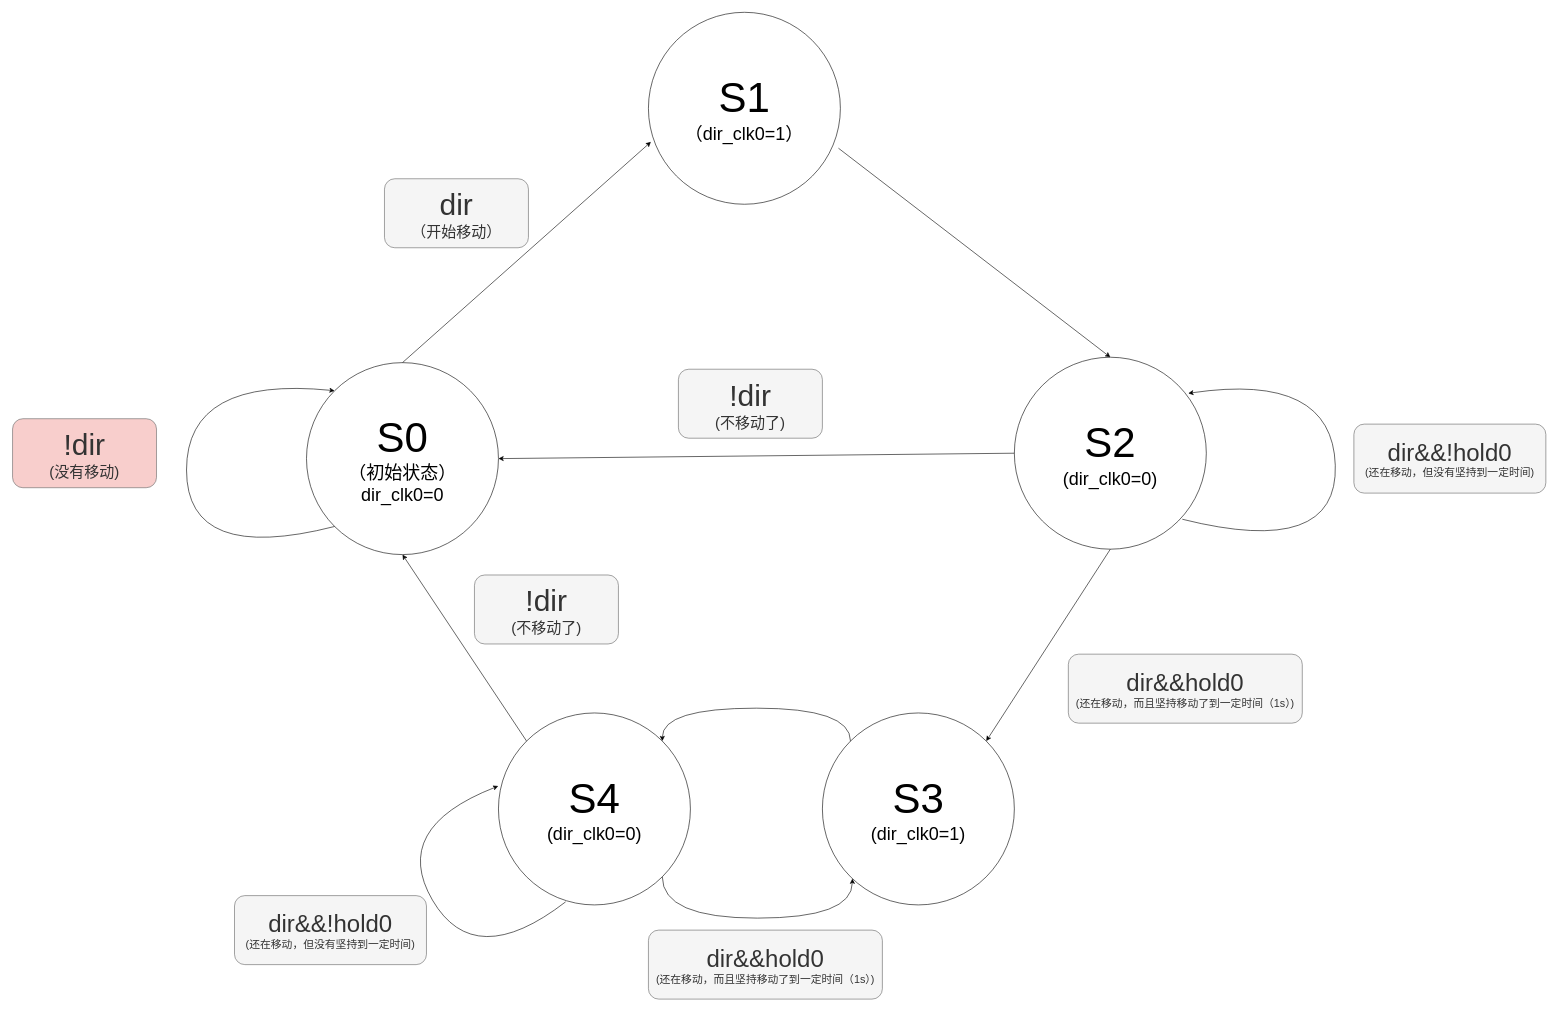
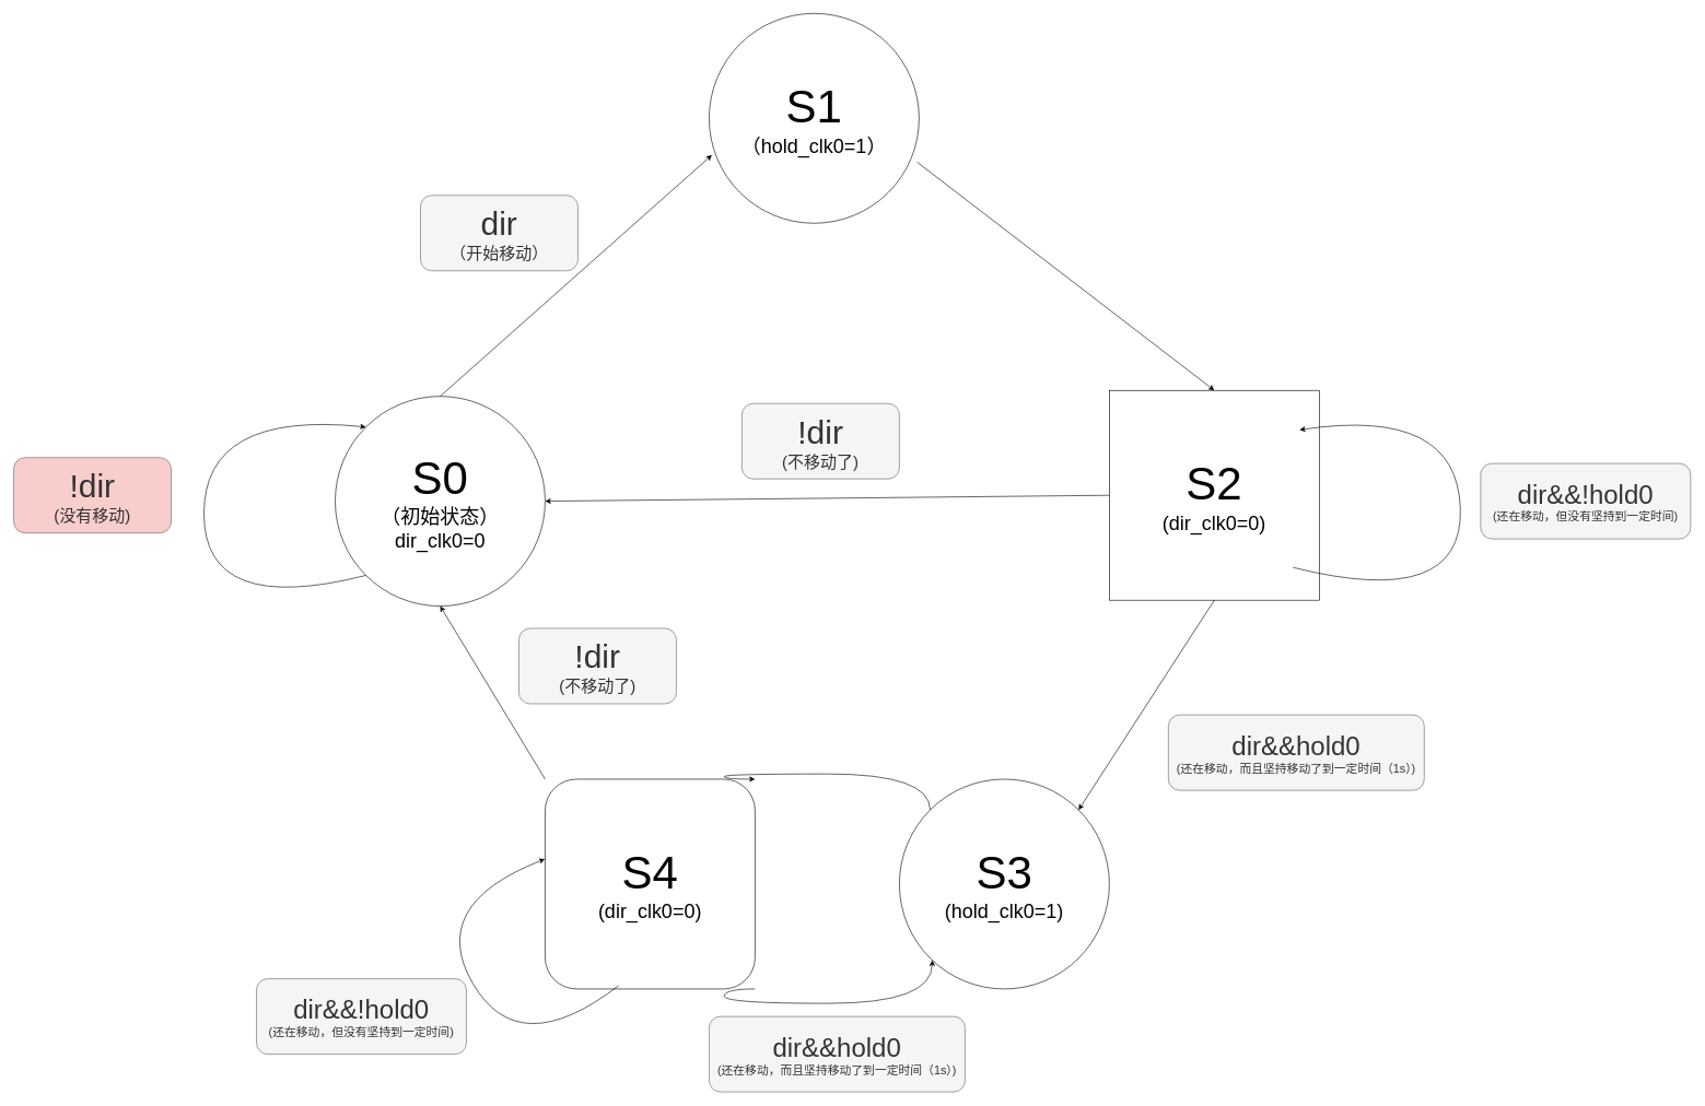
  <mxCell id="0" />
  <mxCell id="1" parent="0" />
  <mxCell id="2" value="&lt;font&gt;&lt;font&gt;&lt;font style=&quot;font-size: 70px&quot;&gt;S0&lt;/font&gt;&lt;br&gt;&lt;/font&gt;&lt;font style=&quot;font-size: 30px&quot;&gt;（初始状态）&lt;br&gt;&lt;/font&gt;&lt;font style=&quot;font-size: 30px&quot;&gt;dir_clk0=0&lt;/font&gt;&lt;br&gt;&lt;/font&gt;" style="ellipse;whiteSpace=wrap;html=1;aspect=fixed;" vertex="1" parent="1"><mxGeometry x="510" y="604" width="320" height="320" as="geometry" /></mxCell>
- <mxCell id="3" value="&lt;font&gt;&lt;font&gt;&lt;font style=&quot;font-size: 70px&quot;&gt;S1&lt;/font&gt;&lt;br&gt;&lt;/font&gt;&lt;font style=&quot;font-size: 30px&quot;&gt;（dir_clk0=1）&lt;/font&gt;&lt;br&gt;&lt;/font&gt;" style="ellipse;whiteSpace=wrap;html=1;aspect=fixed;" vertex="1" parent="1"><mxGeometry x="1080" y="20" width="320" height="320" as="geometry" /></mxCell>
- <mxCell id="4" value="&lt;font&gt;&lt;font style=&quot;font-size: 70px&quot;&gt;S3&lt;br&gt;&lt;/font&gt;&lt;font style=&quot;font-size: 30px&quot;&gt;(dir_clk0=1)&lt;/font&gt;&lt;br&gt;&lt;/font&gt;" style="ellipse;whiteSpace=wrap;html=1;aspect=fixed;" vertex="1" parent="1"><mxGeometry x="1370" y="1188" width="320" height="320" as="geometry" /></mxCell>
- <mxCell id="5" value="&lt;font&gt;&lt;font style=&quot;font-size: 70px&quot;&gt;S4&lt;br&gt;&lt;/font&gt;&lt;font style=&quot;font-size: 30px&quot;&gt;(dir_clk0=0)&lt;/font&gt;&lt;br&gt;&lt;/font&gt;" style="ellipse;whiteSpace=wrap;html=1;aspect=fixed;" vertex="1" parent="1"><mxGeometry x="830" y="1188" width="320" height="320" as="geometry" /></mxCell>
- <mxCell id="6" value="&lt;font&gt;&lt;font style=&quot;font-size: 70px&quot;&gt;S2&lt;br&gt;&lt;/font&gt;&lt;font style=&quot;font-size: 30px&quot;&gt;(dir_clk0=0)&lt;/font&gt;&lt;br&gt;&lt;/font&gt;" style="ellipse;whiteSpace=wrap;html=1;aspect=fixed;" vertex="1" parent="1"><mxGeometry x="1690" y="595" width="320" height="320" as="geometry" /></mxCell>
+ <mxCell id="3" value="&lt;font&gt;&lt;font&gt;&lt;font style=&quot;font-size: 70px&quot;&gt;S1&lt;/font&gt;&lt;br&gt;&lt;/font&gt;&lt;font style=&quot;font-size: 30px&quot;&gt;（hold_clk0=1）&lt;/font&gt;&lt;br&gt;&lt;/font&gt;" style="ellipse;whiteSpace=wrap;html=1;aspect=fixed;" vertex="1" parent="1"><mxGeometry x="1080" y="20" width="320" height="320" as="geometry" /></mxCell>
+ <mxCell id="4" value="&lt;font&gt;&lt;font style=&quot;font-size: 70px&quot;&gt;S3&lt;br&gt;&lt;/font&gt;&lt;font style=&quot;font-size: 30px&quot;&gt;(hold_clk0=1)&lt;/font&gt;&lt;br&gt;&lt;/font&gt;" style="ellipse;whiteSpace=wrap;html=1;aspect=fixed;" vertex="1" parent="1"><mxGeometry x="1370" y="1188" width="320" height="320" as="geometry" /></mxCell>
+ <mxCell id="5" value="&lt;font&gt;&lt;font style=&quot;font-size: 70px&quot;&gt;S4&lt;br&gt;&lt;/font&gt;&lt;font style=&quot;font-size: 30px&quot;&gt;(dir_clk0=0)&lt;/font&gt;&lt;br&gt;&lt;/font&gt;" style="whiteSpace=wrap;html=1;aspect=fixed;rounded=1;" vertex="1" parent="1"><mxGeometry x="830" y="1188" width="320" height="320" as="geometry" /></mxCell>
+ <mxCell id="6" value="&lt;font&gt;&lt;font style=&quot;font-size: 70px&quot;&gt;S2&lt;br&gt;&lt;/font&gt;&lt;font style=&quot;font-size: 30px&quot;&gt;(dir_clk0=0)&lt;/font&gt;&lt;br&gt;&lt;/font&gt;" style="whiteSpace=wrap;html=1;aspect=fixed;rounded=0;" vertex="1" parent="1"><mxGeometry x="1690" y="595" width="320" height="320" as="geometry" /></mxCell>
  <mxCell id="7" value="" style="curved=1;endArrow=classic;html=1;entryX=0;entryY=0;entryDx=0;entryDy=0;exitX=0;exitY=1;exitDx=0;exitDy=0;" edge="1" parent="1" source="2" target="2"><mxGeometry width="50" height="50" relative="1" as="geometry"><mxPoint x="506" y="866" as="sourcePoint" /><mxPoint x="516" y="666" as="targetPoint" /><Array as="points"><mxPoint x="310" y="940" /><mxPoint x="310" y="626" /></Array></mxGeometry></mxCell>
  <mxCell id="8" value="&lt;font&gt;&lt;span style=&quot;font-size: 50px&quot;&gt;!dir&lt;/span&gt;&lt;br&gt;&lt;font style=&quot;font-size: 25px&quot;&gt;(没有移动)&lt;/font&gt;&lt;br&gt;&lt;/font&gt;" style="rounded=1;whiteSpace=wrap;html=1;fillColor=#f8cecc;strokeColor=#666666;fontColor=#333333;" vertex="1" parent="1"><mxGeometry x="20" y="697.5" width="240" height="115" as="geometry" /></mxCell>
  <mxCell id="9" value="" style="endArrow=classic;html=1;entryX=0.013;entryY=0.675;entryDx=0;entryDy=0;entryPerimeter=0;exitX=0.5;exitY=0;exitDx=0;exitDy=0;" edge="1" parent="1" source="2" target="3"><mxGeometry width="50" height="50" relative="1" as="geometry"><mxPoint x="650" y="590" as="sourcePoint" /><mxPoint x="-10" y="2180" as="targetPoint" /></mxGeometry></mxCell>
  <mxCell id="10" value="&lt;font&gt;&lt;span style=&quot;font-size: 50px&quot;&gt;dir&lt;/span&gt;&lt;br&gt;&lt;span style=&quot;font-size: 25px&quot;&gt;（开始移动）&lt;/span&gt;&lt;br&gt;&lt;/font&gt;" style="rounded=1;whiteSpace=wrap;html=1;fillColor=#f5f5f5;strokeColor=#666666;fontColor=#333333;" vertex="1" parent="1"><mxGeometry x="640" y="297.5" width="240" height="115" as="geometry" /></mxCell>
  <mxCell id="11" value="" style="endArrow=classic;html=1;entryX=0.5;entryY=0;entryDx=0;entryDy=0;exitX=0.99;exitY=0.708;exitDx=0;exitDy=0;exitPerimeter=0;" edge="1" parent="1" source="3" target="6"><mxGeometry width="50" height="50" relative="1" as="geometry"><mxPoint x="-60" y="1580" as="sourcePoint" /><mxPoint x="-10" y="1530" as="targetPoint" /></mxGeometry></mxCell>
  <mxCell id="12" value="" style="endArrow=classic;html=1;entryX=1;entryY=0.5;entryDx=0;entryDy=0;exitX=0;exitY=0.5;exitDx=0;exitDy=0;" edge="1" parent="1" source="6" target="2"><mxGeometry width="50" height="50" relative="1" as="geometry"><mxPoint x="-60" y="1580" as="sourcePoint" /><mxPoint x="-10" y="1530" as="targetPoint" /></mxGeometry></mxCell>
  <mxCell id="13" value="&lt;font&gt;&lt;span style=&quot;font-size: 50px&quot;&gt;!dir&lt;/span&gt;&lt;br&gt;&lt;font style=&quot;font-size: 25px&quot;&gt;(不移动了)&lt;/font&gt;&lt;br&gt;&lt;/font&gt;" style="rounded=1;whiteSpace=wrap;html=1;fillColor=#f5f5f5;strokeColor=#666666;fontColor=#333333;" vertex="1" parent="1"><mxGeometry x="1130" y="615" width="240" height="115" as="geometry" /></mxCell>
  <mxCell id="14" value="" style="curved=1;endArrow=classic;html=1;entryX=0.906;entryY=0.188;entryDx=0;entryDy=0;exitX=0.875;exitY=0.844;exitDx=0;exitDy=0;exitPerimeter=0;entryPerimeter=0;" edge="1" parent="1" source="6" target="6"><mxGeometry width="50" height="50" relative="1" as="geometry"><mxPoint x="2406" y="867.5" as="sourcePoint" /><mxPoint x="2416" y="667.5" as="targetPoint" /><Array as="points"><mxPoint x="2230" y="930" /><mxPoint x="2220" y="620" /></Array></mxGeometry></mxCell>
  <mxCell id="15" value="" style="endArrow=classic;html=1;entryX=1;entryY=0;entryDx=0;entryDy=0;exitX=0.5;exitY=1;exitDx=0;exitDy=0;" edge="1" parent="1" source="6" target="4"><mxGeometry width="50" height="50" relative="1" as="geometry"><mxPoint x="-60" y="1580" as="sourcePoint" /><mxPoint x="-10" y="1530" as="targetPoint" /></mxGeometry></mxCell>
  <mxCell id="16" value="" style="endArrow=classic;html=1;entryX=1;entryY=0;entryDx=0;entryDy=0;exitX=0;exitY=0;exitDx=0;exitDy=0;edgeStyle=orthogonalEdgeStyle;curved=1;" edge="1" parent="1" source="4" target="5"><mxGeometry width="50" height="50" relative="1" as="geometry"><mxPoint x="-60" y="1580" as="sourcePoint" /><mxPoint x="-10" y="1530" as="targetPoint" /><Array as="points"><mxPoint x="1417" y="1180" /><mxPoint x="1103" y="1180" /></Array></mxGeometry></mxCell>
  <mxCell id="17" value="" style="endArrow=classic;html=1;entryX=0.5;entryY=1;entryDx=0;entryDy=0;exitX=0;exitY=0;exitDx=0;exitDy=0;" edge="1" parent="1" source="5" target="2"><mxGeometry width="50" height="50" relative="1" as="geometry"><mxPoint x="-60" y="1580" as="sourcePoint" /><mxPoint x="-10" y="1530" as="targetPoint" /></mxGeometry></mxCell>
  <mxCell id="18" value="&lt;font&gt;&lt;span style=&quot;font-size: 50px&quot;&gt;!dir&lt;/span&gt;&lt;br&gt;&lt;font style=&quot;font-size: 25px&quot;&gt;(不移动了)&lt;/font&gt;&lt;br&gt;&lt;/font&gt;" style="rounded=1;whiteSpace=wrap;html=1;fillColor=#f5f5f5;strokeColor=#666666;fontColor=#333333;" vertex="1" parent="1"><mxGeometry x="790" y="958" width="240" height="115" as="geometry" /></mxCell>
  <mxCell id="19" value="" style="endArrow=classic;html=1;edgeStyle=orthogonalEdgeStyle;curved=1;exitX=1;exitY=1;exitDx=0;exitDy=0;" edge="1" parent="1" source="5" target="4"><mxGeometry width="50" height="50" relative="1" as="geometry"><mxPoint x="1300" y="1500" as="sourcePoint" /><mxPoint x="1100" y="1475" as="targetPoint" /><Array as="points"><mxPoint x="1103" y="1530" /><mxPoint x="1420" y="1530" /></Array></mxGeometry></mxCell>
  <mxCell id="20" value="&lt;font&gt;&lt;span&gt;&lt;font style=&quot;font-size: 40px&quot;&gt;dir&amp;amp;&amp;amp;!hold0&lt;/font&gt;&lt;/span&gt;&lt;br&gt;&lt;font style=&quot;font-size: 18px&quot;&gt;(还在移动，但没有坚持到一定时间)&lt;/font&gt;&lt;br&gt;&lt;/font&gt;" style="rounded=1;whiteSpace=wrap;html=1;fillColor=#f5f5f5;strokeColor=#666666;fontColor=#333333;" vertex="1" parent="1"><mxGeometry x="390" y="1492.5" width="320" height="115" as="geometry" /></mxCell>
  <mxCell id="21" value="&lt;font&gt;&lt;span&gt;&lt;font style=&quot;font-size: 40px&quot;&gt;dir&amp;amp;&amp;amp;hold0&lt;/font&gt;&lt;/span&gt;&lt;br&gt;&lt;font style=&quot;font-size: 18px&quot;&gt;(还在移动，而且坚持移动了到一定时间（1s）)&lt;/font&gt;&lt;br&gt;&lt;/font&gt;" style="rounded=1;whiteSpace=wrap;html=1;fillColor=#f5f5f5;strokeColor=#666666;fontColor=#333333;" vertex="1" parent="1"><mxGeometry x="1080" y="1550" width="390" height="115" as="geometry" /></mxCell>
  <mxCell id="22" value="&lt;font&gt;&lt;span&gt;&lt;font style=&quot;font-size: 40px&quot;&gt;dir&amp;amp;&amp;amp;hold0&lt;/font&gt;&lt;/span&gt;&lt;br&gt;&lt;font style=&quot;font-size: 18px&quot;&gt;(还在移动，而且坚持移动了到一定时间（1s）)&lt;/font&gt;&lt;br&gt;&lt;/font&gt;" style="rounded=1;whiteSpace=wrap;html=1;fillColor=#f5f5f5;strokeColor=#666666;fontColor=#333333;" vertex="1" parent="1"><mxGeometry x="1780" y="1090" width="390" height="115" as="geometry" /></mxCell>
  <mxCell id="23" value="&lt;font&gt;&lt;span&gt;&lt;font style=&quot;font-size: 40px&quot;&gt;dir&amp;amp;&amp;amp;!hold0&lt;/font&gt;&lt;/span&gt;&lt;br&gt;&lt;font style=&quot;font-size: 18px&quot;&gt;(还在移动，但没有坚持到一定时间)&lt;/font&gt;&lt;br&gt;&lt;/font&gt;" style="rounded=1;whiteSpace=wrap;html=1;fillColor=#f5f5f5;strokeColor=#666666;fontColor=#333333;" vertex="1" parent="1"><mxGeometry x="2256" y="706.5" width="320" height="115" as="geometry" /></mxCell>
  <mxCell id="24" value="" style="curved=1;endArrow=classic;html=1;entryX=-0.001;entryY=0.381;entryDx=0;entryDy=0;exitX=0.35;exitY=0.984;exitDx=0;exitDy=0;entryPerimeter=0;exitPerimeter=0;" edge="1" parent="1" source="5" target="5"><mxGeometry width="50" height="50" relative="1" as="geometry"><mxPoint x="829.833" y="1643.667" as="sourcePoint" /><mxPoint x="829.833" y="1417" as="targetPoint" /><Array as="points"><mxPoint x="790" y="1620" /><mxPoint x="650" y="1380" /></Array></mxGeometry></mxCell>
